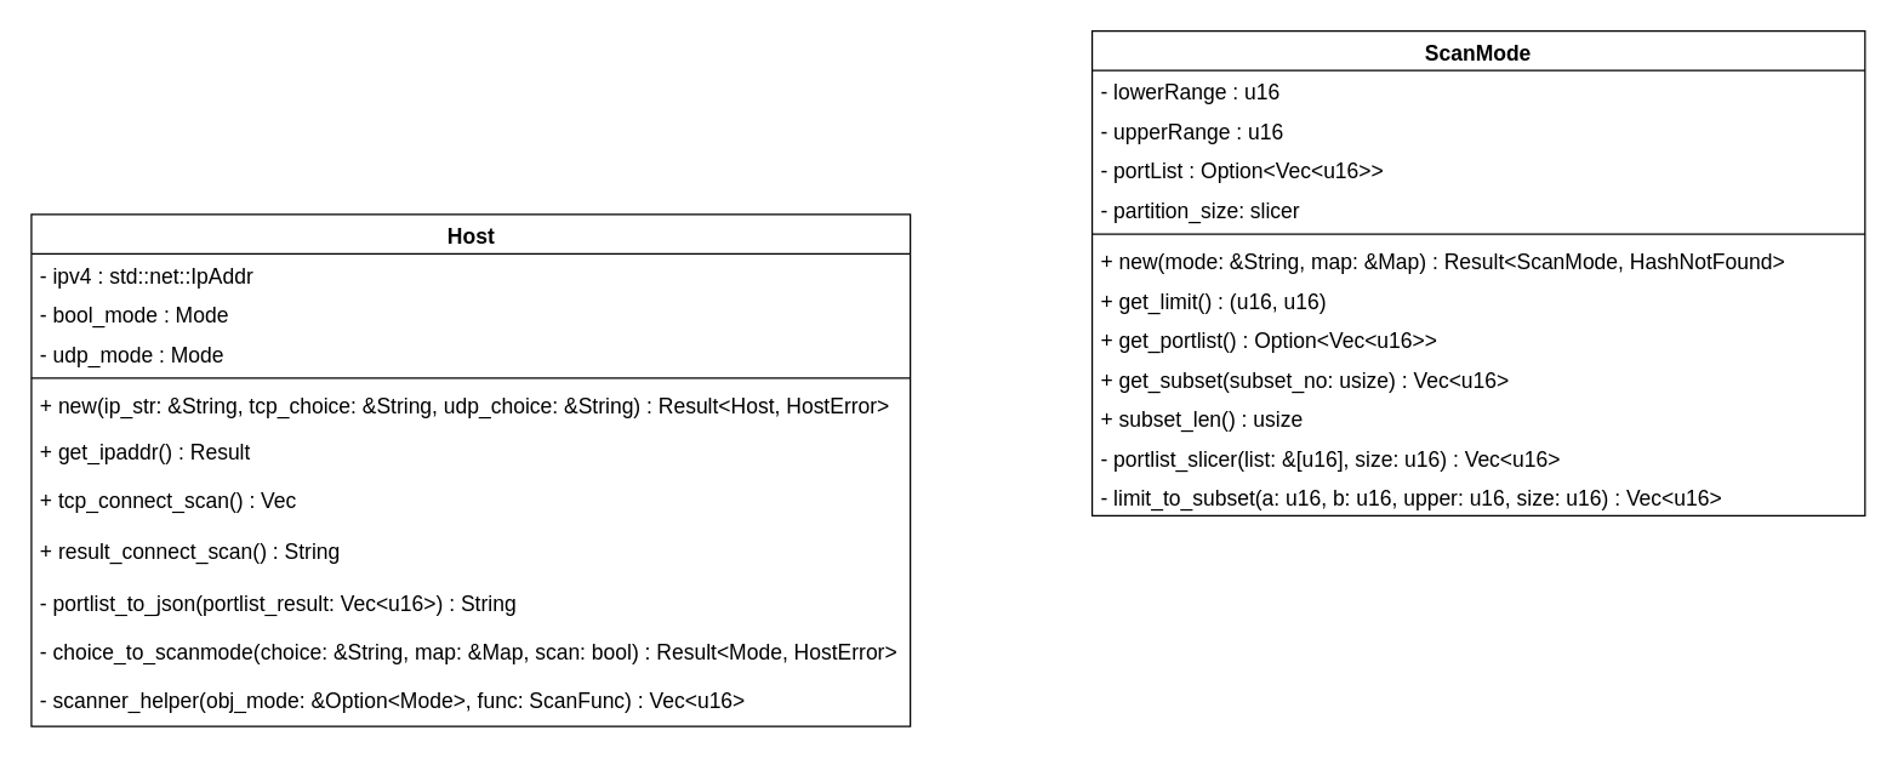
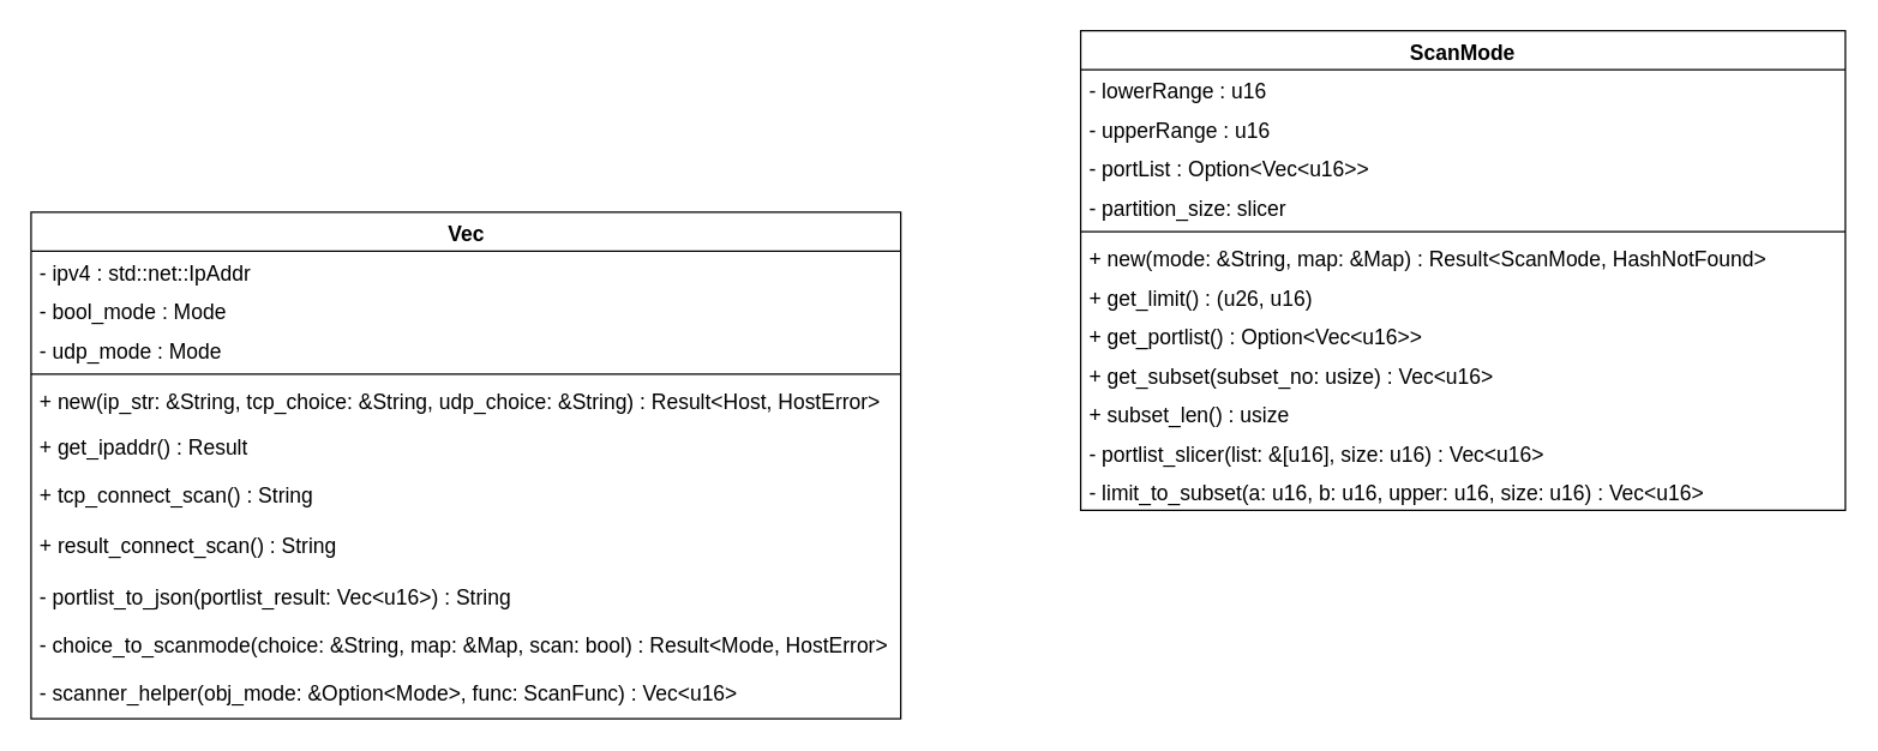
  <mxCell id="0" />
  <mxCell id="1" parent="0" />
- <mxCell id="2" value="Host" style="swimlane;fontStyle=1;align=center;verticalAlign=top;childLayout=stackLayout;horizontal=1;startSize=26;horizontalStack=0;resizeParent=1;resizeParentMax=0;resizeLast=0;collapsible=1;marginBottom=0;strokeColor=default;fontFamily=Helvetica;fontSize=14;fontColor=default;fillColor=none;html=1;" vertex="1" parent="1"><mxGeometry x="20" y="141" width="580" height="338" as="geometry" /></mxCell>
+ <mxCell id="2" value="Vec" style="swimlane;fontStyle=1;align=center;verticalAlign=top;childLayout=stackLayout;horizontal=1;startSize=26;horizontalStack=0;resizeParent=1;resizeParentMax=0;resizeLast=0;collapsible=1;marginBottom=0;strokeColor=default;fontFamily=Helvetica;fontSize=14;fontColor=default;fillColor=none;html=1;" vertex="1" parent="1"><mxGeometry x="20" y="141" width="580" height="338" as="geometry" /></mxCell>
  <mxCell id="3" value="- ipv4 : std::net::IpAddr" style="text;strokeColor=none;fillColor=none;align=left;verticalAlign=top;spacingLeft=4;spacingRight=4;overflow=hidden;rotatable=0;points=[[0,0.5],[1,0.5]];portConstraint=eastwest;fontFamily=Helvetica;fontSize=14;fontColor=default;startSize=26;html=1;" vertex="1" parent="2"><mxGeometry y="26" width="580" height="26" as="geometry" /></mxCell>
  <mxCell id="4" value="- bool_mode : Mode" style="text;strokeColor=none;fillColor=none;align=left;verticalAlign=top;spacingLeft=4;spacingRight=4;overflow=hidden;rotatable=0;points=[[0,0.5],[1,0.5]];portConstraint=eastwest;fontFamily=Helvetica;fontSize=14;fontColor=default;startSize=26;html=1;" vertex="1" parent="2"><mxGeometry y="52" width="580" height="26" as="geometry" /></mxCell>
  <mxCell id="5" value="- udp_mode : Mode" style="text;strokeColor=none;fillColor=none;align=left;verticalAlign=top;spacingLeft=4;spacingRight=4;overflow=hidden;rotatable=0;points=[[0,0.5],[1,0.5]];portConstraint=eastwest;fontFamily=Helvetica;fontSize=14;fontColor=default;startSize=26;html=1;" vertex="1" parent="2"><mxGeometry y="78" width="580" height="26" as="geometry" /></mxCell>
  <mxCell id="6" value="" style="line;strokeWidth=1;fillColor=none;align=left;verticalAlign=middle;spacingTop=-1;spacingLeft=3;spacingRight=3;rotatable=0;labelPosition=right;points=[];portConstraint=eastwest;strokeColor=inherit;fontFamily=Helvetica;fontSize=14;fontColor=default;startSize=26;html=1;" vertex="1" parent="2"><mxGeometry y="104" width="580" height="8" as="geometry" /></mxCell>
  <mxCell id="7" value="+ new(ip_str: &amp;amp;String, tcp_choice: &amp;amp;String, udp_choice: &amp;amp;String) : Result&amp;lt;Host, HostError&amp;gt;" style="text;strokeColor=none;fillColor=none;align=left;verticalAlign=top;spacingLeft=4;spacingRight=4;overflow=hidden;rotatable=0;points=[[0,0.5],[1,0.5]];portConstraint=eastwest;fontFamily=Helvetica;fontSize=14;fontColor=default;startSize=26;html=1;" vertex="1" parent="2"><mxGeometry y="112" width="580" height="30" as="geometry" /></mxCell>
  <mxCell id="8" value="+ get_ipaddr() : Result" style="text;strokeColor=none;fillColor=none;align=left;verticalAlign=top;spacingLeft=4;spacingRight=4;overflow=hidden;rotatable=0;points=[[0,0.5],[1,0.5]];portConstraint=eastwest;fontFamily=Helvetica;fontSize=14;fontColor=default;startSize=26;html=1;" vertex="1" parent="2"><mxGeometry y="142" width="580" height="32" as="geometry" /></mxCell>
- <mxCell id="9" value="+ tcp_connect_scan() : Vec" style="text;strokeColor=none;fillColor=none;align=left;verticalAlign=top;spacingLeft=4;spacingRight=4;overflow=hidden;rotatable=0;points=[[0,0.5],[1,0.5]];portConstraint=eastwest;fontFamily=Helvetica;fontSize=14;fontColor=default;startSize=26;html=1;" vertex="1" parent="2"><mxGeometry y="174" width="580" height="34" as="geometry" /></mxCell>
+ <mxCell id="9" value="+ tcp_connect_scan() : String" style="text;strokeColor=none;fillColor=none;align=left;verticalAlign=top;spacingLeft=4;spacingRight=4;overflow=hidden;rotatable=0;points=[[0,0.5],[1,0.5]];portConstraint=eastwest;fontFamily=Helvetica;fontSize=14;fontColor=default;startSize=26;html=1;" vertex="1" parent="2"><mxGeometry y="174" width="580" height="34" as="geometry" /></mxCell>
  <mxCell id="10" value="+ result_connect_scan() : String" style="text;strokeColor=none;fillColor=none;align=left;verticalAlign=top;spacingLeft=4;spacingRight=4;overflow=hidden;rotatable=0;points=[[0,0.5],[1,0.5]];portConstraint=eastwest;fontFamily=Helvetica;fontSize=14;fontColor=default;startSize=26;html=1;" vertex="1" parent="2"><mxGeometry y="208" width="580" height="34" as="geometry" /></mxCell>
  <mxCell id="11" value="- portlist_to_json(portlist_result: Vec&amp;lt;u16&amp;gt;) : String" style="text;strokeColor=none;fillColor=none;align=left;verticalAlign=top;spacingLeft=4;spacingRight=4;overflow=hidden;rotatable=0;points=[[0,0.5],[1,0.5]];portConstraint=eastwest;fontFamily=Helvetica;fontSize=14;fontColor=default;startSize=26;html=1;" vertex="1" parent="2"><mxGeometry y="242" width="580" height="32" as="geometry" /></mxCell>
  <mxCell id="12" value="- choice_to_scanmode(choice: &amp;amp;String, map: &amp;amp;Map, scan: bool) : Result&amp;lt;Mode, HostError&amp;gt;" style="text;strokeColor=none;fillColor=none;align=left;verticalAlign=top;spacingLeft=4;spacingRight=4;overflow=hidden;rotatable=0;points=[[0,0.5],[1,0.5]];portConstraint=eastwest;fontFamily=Helvetica;fontSize=14;fontColor=default;startSize=26;html=1;" vertex="1" parent="2"><mxGeometry y="274" width="580" height="32" as="geometry" /></mxCell>
  <mxCell id="13" value="- scanner_helper(obj_mode: &amp;amp;Option&amp;lt;Mode&amp;gt;, func: ScanFunc) : Vec&amp;lt;u16&amp;gt;" style="text;strokeColor=none;fillColor=none;align=left;verticalAlign=top;spacingLeft=4;spacingRight=4;overflow=hidden;rotatable=0;points=[[0,0.5],[1,0.5]];portConstraint=eastwest;fontFamily=Helvetica;fontSize=14;fontColor=default;startSize=26;html=1;" vertex="1" parent="2"><mxGeometry y="306" width="580" height="32" as="geometry" /></mxCell>
  <mxCell id="14" value="ScanMode" style="swimlane;fontStyle=1;align=center;verticalAlign=top;childLayout=stackLayout;horizontal=1;startSize=26;horizontalStack=0;resizeParent=1;resizeParentMax=0;resizeLast=0;collapsible=1;marginBottom=0;fontSize=14;" vertex="1" parent="1"><mxGeometry x="720" y="20" width="510" height="320" as="geometry" /></mxCell>
  <mxCell id="15" value="- lowerRange : u16" style="text;strokeColor=none;fillColor=none;align=left;verticalAlign=top;spacingLeft=4;spacingRight=4;overflow=hidden;rotatable=0;points=[[0,0.5],[1,0.5]];portConstraint=eastwest;fontSize=14;" vertex="1" parent="14"><mxGeometry y="26" width="510" height="26" as="geometry" /></mxCell>
  <mxCell id="16" value="- upperRange : u16" style="text;strokeColor=none;fillColor=none;align=left;verticalAlign=top;spacingLeft=4;spacingRight=4;overflow=hidden;rotatable=0;points=[[0,0.5],[1,0.5]];portConstraint=eastwest;fontSize=14;" vertex="1" parent="14"><mxGeometry y="52" width="510" height="26" as="geometry" /></mxCell>
  <mxCell id="17" value="- portList : Option&lt;Vec&lt;u16&gt;&gt;" style="text;strokeColor=none;fillColor=none;align=left;verticalAlign=top;spacingLeft=4;spacingRight=4;overflow=hidden;rotatable=0;points=[[0,0.5],[1,0.5]];portConstraint=eastwest;fontSize=14;" vertex="1" parent="14"><mxGeometry y="78" width="510" height="26" as="geometry" /></mxCell>
  <mxCell id="18" value="- partition_size: slicer" style="text;strokeColor=none;fillColor=none;align=left;verticalAlign=top;spacingLeft=4;spacingRight=4;overflow=hidden;rotatable=0;points=[[0,0.5],[1,0.5]];portConstraint=eastwest;fontSize=14;" vertex="1" parent="14"><mxGeometry y="104" width="510" height="26" as="geometry" /></mxCell>
  <mxCell id="19" value="" style="line;strokeWidth=1;fillColor=none;align=left;verticalAlign=middle;spacingTop=-1;spacingLeft=3;spacingRight=3;rotatable=0;labelPosition=right;points=[];portConstraint=eastwest;strokeColor=inherit;fontSize=14;" vertex="1" parent="14"><mxGeometry y="130" width="510" height="8" as="geometry" /></mxCell>
  <mxCell id="20" value="+ new(mode: &amp;String, map: &amp;Map) : Result&lt;ScanMode, HashNotFound&gt;" style="text;strokeColor=none;fillColor=none;align=left;verticalAlign=top;spacingLeft=4;spacingRight=4;overflow=hidden;rotatable=0;points=[[0,0.5],[1,0.5]];portConstraint=eastwest;fontSize=14;" vertex="1" parent="14"><mxGeometry y="138" width="510" height="26" as="geometry" /></mxCell>
- <mxCell id="21" value="+ get_limit() : (u16, u16)" style="text;strokeColor=none;fillColor=none;align=left;verticalAlign=top;spacingLeft=4;spacingRight=4;overflow=hidden;rotatable=0;points=[[0,0.5],[1,0.5]];portConstraint=eastwest;fontSize=14;" vertex="1" parent="14"><mxGeometry y="164" width="510" height="26" as="geometry" /></mxCell>
+ <mxCell id="21" value="+ get_limit() : (u26, u16)" style="text;strokeColor=none;fillColor=none;align=left;verticalAlign=top;spacingLeft=4;spacingRight=4;overflow=hidden;rotatable=0;points=[[0,0.5],[1,0.5]];portConstraint=eastwest;fontSize=14;" vertex="1" parent="14"><mxGeometry y="164" width="510" height="26" as="geometry" /></mxCell>
  <mxCell id="22" value="+ get_portlist() : Option&lt;Vec&lt;u16&gt;&gt;" style="text;strokeColor=none;fillColor=none;align=left;verticalAlign=top;spacingLeft=4;spacingRight=4;overflow=hidden;rotatable=0;points=[[0,0.5],[1,0.5]];portConstraint=eastwest;fontSize=14;" vertex="1" parent="14"><mxGeometry y="190" width="510" height="26" as="geometry" /></mxCell>
  <mxCell id="23" value="+ get_subset(subset_no: usize) : Vec&lt;u16&gt;" style="text;strokeColor=none;fillColor=none;align=left;verticalAlign=top;spacingLeft=4;spacingRight=4;overflow=hidden;rotatable=0;points=[[0,0.5],[1,0.5]];portConstraint=eastwest;fontSize=14;" vertex="1" parent="14"><mxGeometry y="216" width="510" height="26" as="geometry" /></mxCell>
  <mxCell id="24" value="+ subset_len() : usize" style="text;strokeColor=none;fillColor=none;align=left;verticalAlign=top;spacingLeft=4;spacingRight=4;overflow=hidden;rotatable=0;points=[[0,0.5],[1,0.5]];portConstraint=eastwest;fontSize=14;" vertex="1" parent="14"><mxGeometry y="242" width="510" height="26" as="geometry" /></mxCell>
  <mxCell id="25" value="- portlist_slicer(list: &amp;[u16], size: u16) : Vec&lt;u16&gt;" style="text;strokeColor=none;fillColor=none;align=left;verticalAlign=top;spacingLeft=4;spacingRight=4;overflow=hidden;rotatable=0;points=[[0,0.5],[1,0.5]];portConstraint=eastwest;fontSize=14;" vertex="1" parent="14"><mxGeometry y="268" width="510" height="26" as="geometry" /></mxCell>
  <mxCell id="26" value="- limit_to_subset(a: u16, b: u16, upper: u16, size: u16) : Vec&lt;u16&gt;" style="text;strokeColor=none;fillColor=none;align=left;verticalAlign=top;spacingLeft=4;spacingRight=4;overflow=hidden;rotatable=0;points=[[0,0.5],[1,0.5]];portConstraint=eastwest;fontSize=14;" vertex="1" parent="14"><mxGeometry y="294" width="510" height="26" as="geometry" /></mxCell>
